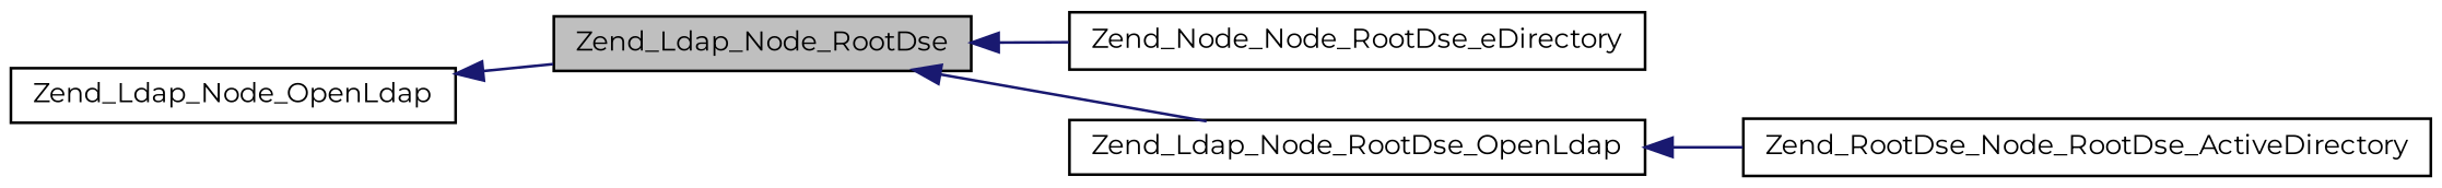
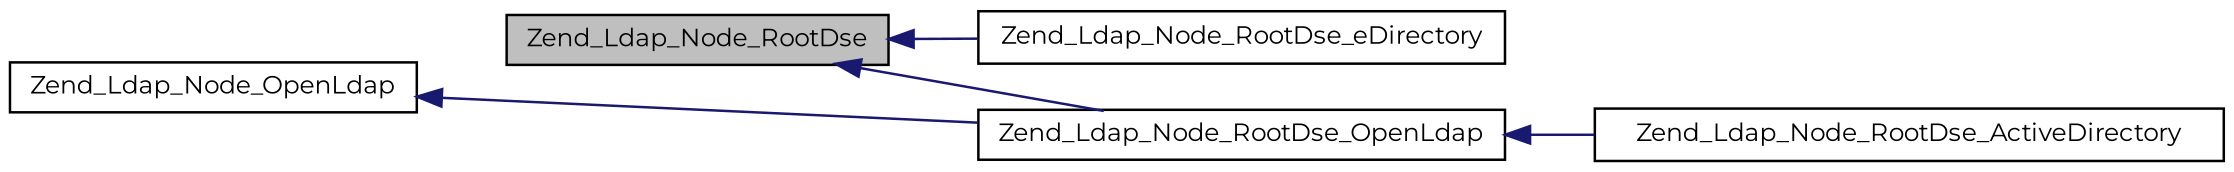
  digraph {
    fontname=Montserrat
    rankdir=LR
    node [color=black fillcolor=white fontname=Montserrat fontsize=10 shape=record style=filled]
    edge [color=midnightblue dir=back fontname=Montserrat fontsize=10 labelfontname=Helvetica labelfontsize=10 style=solid]
    n1 [fillcolor=grey75 fontcolor=black height=0.2 label=Zend_Ldap_Node_RootDse width=0.4]
-   n2 [height=0.2 label=Zend_Node_Node_RootDse_eDirectory width=0.4]
+   n2 [height=0.2 label=Zend_Ldap_Node_RootDse_eDirectory width=0.4]
    n3 [height=0.2 label=Zend_Ldap_Node_RootDse_OpenLdap width=0.4]
-   n4 [height=0.2 label=Zend_RootDse_Node_RootDse_ActiveDirectory width=0.4]
+   n4 [height=0.2 label=Zend_Ldap_Node_RootDse_ActiveDirectory width=0.4]
    n5 [height=0.2 label=Zend_Ldap_Node_OpenLdap width=0.4]
    n1 -> n2
    n1 -> n3
    n3 -> n4
-   n5 -> n1
+   n5 -> n3
  }
